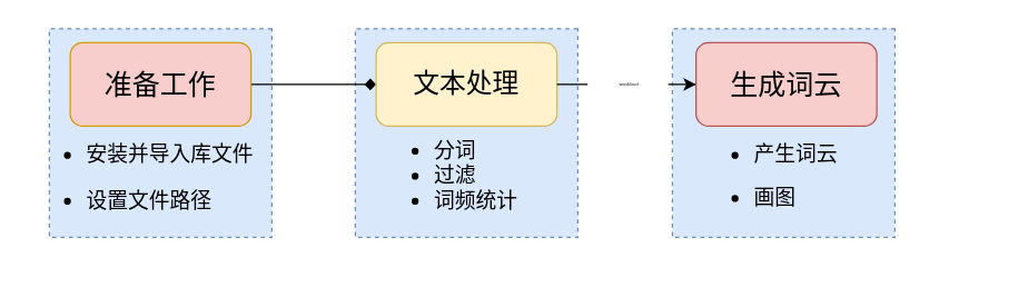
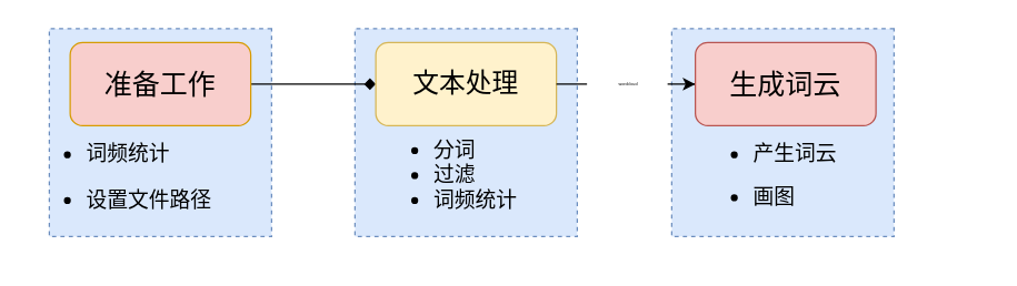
  <mxCell id="0" />
  <mxCell id="1" parent="0" />
  <mxCell id="2" value="" style="rounded=0;whiteSpace=wrap;html=1;glass=0;sketch=0;fontSize=15;dashed=1;fillColor=#dae8fc;strokeColor=#6c8ebf;flipH=1;" parent="1" vertex="1"><mxGeometry x="483" y="20" width="160" height="150" as="geometry" /></mxCell>
  <mxCell id="3" value="" style="rounded=0;whiteSpace=wrap;html=1;glass=0;sketch=0;fontSize=15;dashed=1;fillColor=#dae8fc;strokeColor=#6c8ebf;flipH=1;" parent="1" vertex="1"><mxGeometry x="255" y="20" width="160" height="150" as="geometry" /></mxCell>
  <mxCell id="4" value="" style="rounded=0;whiteSpace=wrap;html=1;glass=0;sketch=0;fontSize=15;dashed=1;fillColor=#dae8fc;strokeColor=#6c8ebf;flipH=1;" parent="1" vertex="1"><mxGeometry x="35" y="20" width="160" height="150" as="geometry" /></mxCell>
  <mxCell id="5" value="" style="edgeStyle=orthogonalEdgeStyle;rounded=0;orthogonalLoop=1;jettySize=auto;html=1;fontSize=20;endArrow=diamond;" parent="1" source="6" target="8" edge="1"><mxGeometry relative="1" as="geometry" /></mxCell>
  <mxCell id="6" value="准备工作" style="rounded=1;whiteSpace=wrap;html=1;fontSize=20;fillColor=#f8cecc;strokeColor=#d79b00;flipH=1;" parent="1" vertex="1"><mxGeometry x="50" y="30" width="130" height="60" as="geometry" /></mxCell>
  <mxCell id="7" value="" style="edgeStyle=orthogonalEdgeStyle;rounded=0;orthogonalLoop=1;jettySize=auto;html=1;fontSize=20;startArrow=none;" parent="1" source="11" target="9" edge="1"><mxGeometry relative="1" as="geometry" /></mxCell>
  <mxCell id="8" value="文本处理" style="rounded=1;whiteSpace=wrap;html=1;fontSize=19;fillColor=#fff2cc;strokeColor=#d6b656;flipH=1;" parent="1" vertex="1"><mxGeometry x="270" y="30" width="130" height="60" as="geometry" /></mxCell>
  <mxCell id="9" value="生成词云" style="rounded=1;whiteSpace=wrap;html=1;fontSize=20;fillColor=#f8cecc;strokeColor=#b85450;flipH=1;" parent="1" vertex="1"><mxGeometry x="500" y="30" width="130" height="60" as="geometry" /></mxCell>
  <mxCell id="10" value="" style="edgeStyle=orthogonalEdgeStyle;rounded=0;orthogonalLoop=1;jettySize=auto;html=1;fontSize=20;endArrow=none;" parent="1" source="8" target="11" edge="1"><mxGeometry relative="1" as="geometry"><mxPoint x="422" y="60" as="sourcePoint" /><mxPoint x="322" y="60" as="targetPoint" /></mxGeometry></mxCell>
  <mxCell id="11" value="wordcloud" style="text;strokeColor=none;align=center;fillColor=none;html=1;verticalAlign=middle;whiteSpace=wrap;rounded=0;fontSize=3;flipH=1;" parent="1" vertex="1"><mxGeometry x="422" y="45" width="60" height="30" as="geometry" /></mxCell>
  <mxCell id="12" value="&lt;ul style=&quot;font-size: 15px;&quot;&gt;&lt;li style=&quot;font-size: 15px;&quot;&gt;分词&lt;/li&gt;&lt;li style=&quot;font-size: 15px;&quot;&gt;过滤&lt;/li&gt;&lt;li style=&quot;font-size: 15px;&quot;&gt;词频统计&lt;/li&gt;&lt;/ul&gt;" style="text;strokeColor=none;fillColor=none;html=1;whiteSpace=wrap;verticalAlign=middle;overflow=hidden;fontSize=15;flipH=1;" parent="1" vertex="1"><mxGeometry x="270" y="75" width="126" height="100" as="geometry" /></mxCell>
- <mxCell id="13" value="&lt;ul style=&quot;font-size: 15px;&quot;&gt;&lt;li style=&quot;font-size: 15px;&quot;&gt;安装并导入库文件&lt;/li&gt;&lt;/ul&gt;" style="text;strokeColor=none;fillColor=none;html=1;whiteSpace=wrap;verticalAlign=middle;overflow=hidden;fontSize=15;flipH=1;" parent="1" vertex="1"><mxGeometry x="20" y="60" width="210" height="100" as="geometry" /></mxCell>
+ <mxCell id="13" value="&lt;ul style=&quot;font-size: 15px;&quot;&gt;&lt;li style=&quot;font-size: 15px;&quot;&gt;词频统计&lt;/li&gt;&lt;/ul&gt;" style="text;strokeColor=none;fillColor=none;html=1;whiteSpace=wrap;verticalAlign=middle;overflow=hidden;fontSize=15;flipH=1;" parent="1" vertex="1"><mxGeometry x="20" y="60" width="210" height="100" as="geometry" /></mxCell>
  <mxCell id="14" value="&lt;ul style=&quot;font-size: 15px;&quot;&gt;&lt;li style=&quot;font-size: 15px;&quot;&gt;产生词云&lt;/li&gt;&lt;/ul&gt;" style="text;strokeColor=none;fillColor=none;html=1;whiteSpace=wrap;verticalAlign=middle;overflow=hidden;fontSize=15;" parent="1" vertex="1"><mxGeometry x="500" y="60" width="210" height="100" as="geometry" /></mxCell>
  <mxCell id="15" value="&lt;div&gt;&lt;br&gt;&lt;/div&gt;&lt;ul style=&quot;font-size: 15px;&quot;&gt;&lt;li style=&quot;font-size: 15px;&quot;&gt;设置文件路径&lt;/li&gt;&lt;/ul&gt;" style="text;strokeColor=none;fillColor=none;html=1;whiteSpace=wrap;verticalAlign=middle;overflow=hidden;fontSize=15;flipH=1;" parent="1" vertex="1"><mxGeometry x="20" y="84" width="210" height="100" as="geometry" /></mxCell>
  <mxCell id="16" value="&lt;div&gt;&lt;br&gt;&lt;/div&gt;&lt;ul style=&quot;font-size: 15px;&quot;&gt;&lt;li style=&quot;font-size: 15px;&quot;&gt;画图&lt;/li&gt;&lt;/ul&gt;" style="text;strokeColor=none;fillColor=none;html=1;whiteSpace=wrap;verticalAlign=middle;overflow=hidden;fontSize=15;" parent="1" vertex="1"><mxGeometry x="500" y="82" width="210" height="100" as="geometry" /></mxCell>
